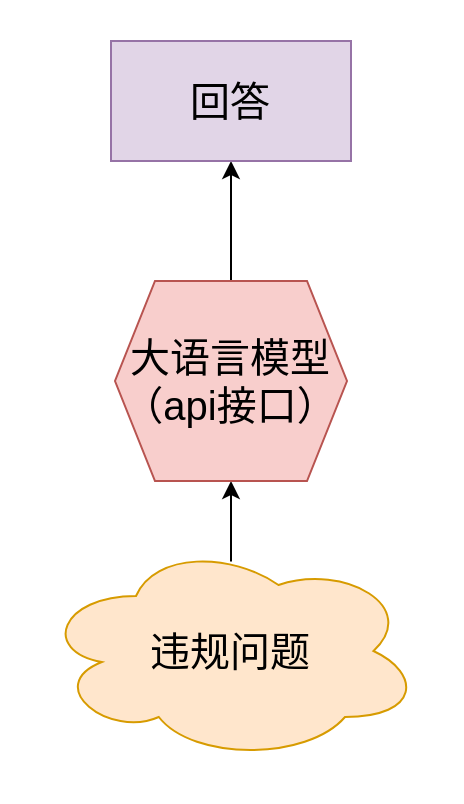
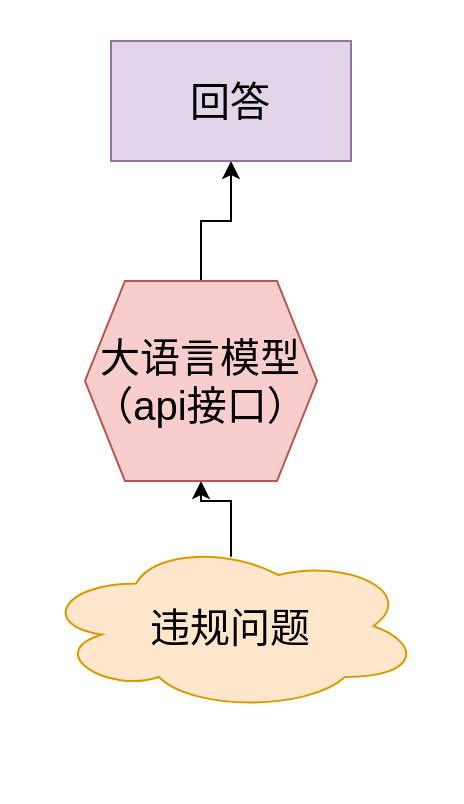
  <mxCell id="0" />
  <mxCell id="1" parent="0" />
  <mxCell id="2" value="" style="edgeStyle=orthogonalEdgeStyle;rounded=0;orthogonalLoop=1;jettySize=auto;html=1;exitX=0.5;exitY=0.093;exitDx=0;exitDy=0;exitPerimeter=0;" edge="1" parent="1" source="3" target="5"><mxGeometry relative="1" as="geometry" /></mxCell>
- <mxCell id="3" value="&lt;font style=&quot;font-size: 20px;&quot;&gt;&lt;font style=&quot;font-size: 20px;&quot;&gt;违规问&lt;/font&gt;题&lt;/font&gt;" style="ellipse;shape=cloud;whiteSpace=wrap;html=1;fillColor=#ffe6cc;strokeColor=#d79b00;" vertex="1" parent="1"><mxGeometry x="20" y="270" width="190" height="110" as="geometry" /></mxCell>
+ <mxCell id="3" value="&lt;font style=&quot;font-size: 20px;&quot;&gt;&lt;font style=&quot;font-size: 20px;&quot;&gt;违规问&lt;/font&gt;题&lt;/font&gt;" style="ellipse;shape=cloud;whiteSpace=wrap;html=1;fillColor=#ffe6cc;strokeColor=#d79b00;" vertex="1" parent="1"><mxGeometry x="20" y="270" width="190" height="85" as="geometry" /></mxCell>
  <mxCell id="4" value="" style="edgeStyle=orthogonalEdgeStyle;rounded=0;orthogonalLoop=1;jettySize=auto;html=1;" edge="1" parent="1" source="5" target="6"><mxGeometry relative="1" as="geometry" /></mxCell>
- <mxCell id="5" value="&lt;font style=&quot;font-size: 20px;&quot;&gt;大语言模型&lt;/font&gt;&lt;div&gt;&lt;font style=&quot;font-size: 20px;&quot;&gt;（api接口）&lt;/font&gt;&lt;/div&gt;" style="shape=hexagon;perimeter=hexagonPerimeter2;whiteSpace=wrap;html=1;fixedSize=1;fillColor=#f8cecc;strokeColor=#b85450;" vertex="1" parent="1"><mxGeometry x="57" y="140" width="116" height="100" as="geometry" /></mxCell>
+ <mxCell id="5" value="&lt;font style=&quot;font-size: 20px;&quot;&gt;大语言模型&lt;/font&gt;&lt;div&gt;&lt;font style=&quot;font-size: 20px;&quot;&gt;（api接口）&lt;/font&gt;&lt;/div&gt;" style="shape=hexagon;perimeter=hexagonPerimeter2;whiteSpace=wrap;html=1;fixedSize=1;fillColor=#f8cecc;strokeColor=#b85450;" vertex="1" parent="1"><mxGeometry x="42" y="140" width="116" height="100" as="geometry" /></mxCell>
  <mxCell id="6" value="&lt;font style=&quot;font-size: 20px;&quot;&gt;回答&lt;/font&gt;" style="whiteSpace=wrap;html=1;fillColor=#e1d5e7;strokeColor=#9673a6;rounded=0;" vertex="1" parent="1"><mxGeometry x="55" y="20" width="120" height="60" as="geometry" /></mxCell>
